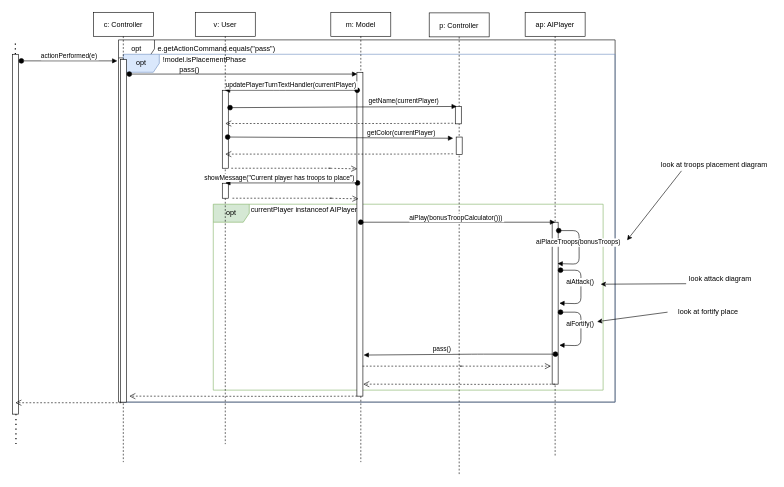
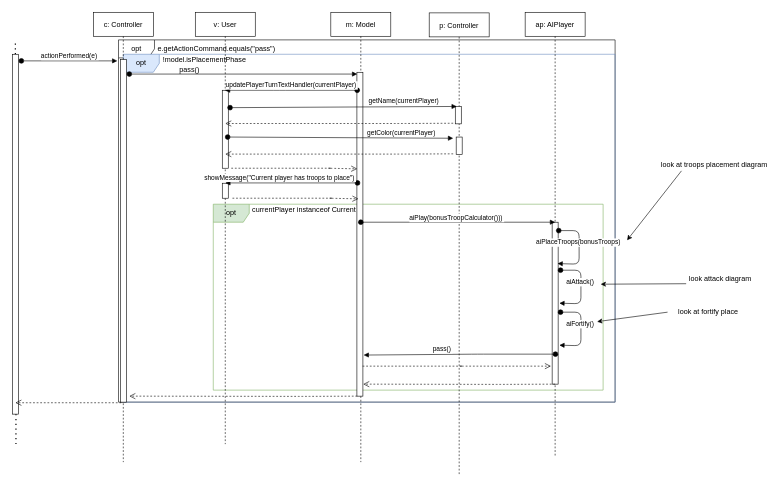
  <mxCell id="0" />
  <mxCell id="1" parent="0" />
  <mxCell id="2" value="opt" style="shape=umlFrame;whiteSpace=wrap;html=1;" parent="1" vertex="1"><mxGeometry x="197" y="66" width="828" height="604" as="geometry" /></mxCell>
  <mxCell id="3" value="opt" style="shape=umlFrame;whiteSpace=wrap;html=1;fillColor=#dae8fc;strokeColor=#6c8ebf;" parent="1" vertex="1"><mxGeometry x="205" y="90" width="820" height="580" as="geometry" /></mxCell>
  <mxCell id="4" value="opt" style="shape=umlFrame;whiteSpace=wrap;html=1;fillColor=#d5e8d4;strokeColor=#82b366;" parent="1" vertex="1"><mxGeometry x="355" y="340" width="650" height="310" as="geometry" /></mxCell>
  <mxCell id="5" value="!model.isPlacementPhase" style="text;html=1;align=center;verticalAlign=middle;resizable=0;points=[];autosize=1;" parent="1" vertex="1"><mxGeometry x="265" y="90" width="150" height="20" as="geometry" /></mxCell>
  <mxCell id="6" value="c: Controller" style="shape=umlLifeline;perimeter=lifelinePerimeter;container=1;collapsible=0;recursiveResize=0;rounded=0;shadow=0;strokeWidth=1;" parent="1" vertex="1"><mxGeometry x="155" y="20" width="100" height="750" as="geometry" /></mxCell>
  <mxCell id="7" value="" style="points=[];perimeter=orthogonalPerimeter;rounded=0;shadow=0;strokeWidth=1;" parent="6" vertex="1"><mxGeometry x="45" y="79" width="10" height="571" as="geometry" /></mxCell>
  <mxCell id="8" value="m: Model" style="shape=umlLifeline;perimeter=lifelinePerimeter;container=1;collapsible=0;recursiveResize=0;rounded=0;shadow=0;strokeWidth=1;" parent="1" vertex="1"><mxGeometry x="551" y="20" width="100" height="750" as="geometry" /></mxCell>
  <mxCell id="9" value="" style="points=[];perimeter=orthogonalPerimeter;rounded=0;shadow=0;strokeWidth=1;" parent="8" vertex="1"><mxGeometry x="43.5" y="100" width="10" height="540" as="geometry" /></mxCell>
  <mxCell id="10" value="v: User" style="shape=umlLifeline;perimeter=lifelinePerimeter;container=1;collapsible=0;recursiveResize=0;rounded=0;shadow=0;strokeWidth=1;" parent="1" vertex="1"><mxGeometry x="325" y="20" width="100" height="720" as="geometry" /></mxCell>
  <mxCell id="11" value="" style="points=[];perimeter=orthogonalPerimeter;rounded=0;shadow=0;strokeWidth=1;" parent="10" vertex="1"><mxGeometry x="45" y="130" width="10" height="130" as="geometry" /></mxCell>
  <mxCell id="12" value="" style="points=[];perimeter=orthogonalPerimeter;rounded=0;shadow=0;strokeWidth=1;" parent="10" vertex="1"><mxGeometry x="45" y="285" width="10" height="25" as="geometry" /></mxCell>
  <mxCell id="13" value="" style="endArrow=none;dashed=1;html=1;dashPattern=1 3;strokeWidth=2;" parent="1" source="14" edge="1"><mxGeometry width="50" height="50" relative="1" as="geometry"><mxPoint x="25" y="470" as="sourcePoint" /><mxPoint x="25" y="70" as="targetPoint" /></mxGeometry></mxCell>
  <mxCell id="14" value="" style="points=[];perimeter=orthogonalPerimeter;rounded=0;shadow=0;strokeWidth=1;" parent="1" vertex="1"><mxGeometry x="20" y="90" width="10" height="600" as="geometry" /></mxCell>
  <mxCell id="15" value="" style="verticalAlign=bottom;startArrow=oval;endArrow=block;startSize=8;shadow=0;strokeWidth=1;" parent="1" edge="1"><mxGeometry relative="1" as="geometry"><mxPoint x="215" y="123" as="sourcePoint" /><mxPoint x="595" y="123" as="targetPoint" /></mxGeometry></mxCell>
  <mxCell id="16" value="updatePlayerTurnTextHandler(currentPlayer)" style="verticalAlign=bottom;startArrow=oval;endArrow=block;startSize=8;shadow=0;strokeWidth=1;" parent="1" target="10" edge="1"><mxGeometry relative="1" as="geometry"><mxPoint x="595" y="150" as="sourcePoint" /><mxPoint x="843" y="190" as="targetPoint" /><Array as="points"><mxPoint x="465" y="150" /></Array></mxGeometry></mxCell>
  <mxCell id="17" value="" style="html=1;verticalAlign=bottom;endArrow=open;dashed=1;endSize=8;" parent="1" edge="1"><mxGeometry x="-0.06" relative="1" as="geometry"><mxPoint x="385" y="280" as="sourcePoint" /><mxPoint x="595" y="281" as="targetPoint" /><mxPoint as="offset" /><Array as="points"><mxPoint x="555" y="280" /><mxPoint x="545" y="280" /></Array></mxGeometry></mxCell>
  <mxCell id="18" value="" style="html=1;verticalAlign=bottom;endArrow=open;dashed=1;endSize=8;" parent="1" edge="1"><mxGeometry x="-0.06" relative="1" as="geometry"><mxPoint x="201.5" y="671" as="sourcePoint" /><mxPoint x="25" y="671" as="targetPoint" /><mxPoint as="offset" /><Array as="points"><mxPoint x="122" y="671" /></Array></mxGeometry></mxCell>
  <mxCell id="19" value="actionPerformed(e)" style="verticalAlign=bottom;startArrow=oval;endArrow=block;startSize=8;shadow=0;strokeWidth=1;" parent="1" edge="1"><mxGeometry relative="1" as="geometry"><mxPoint x="35" y="101" as="sourcePoint" /><mxPoint x="195" y="101" as="targetPoint" /></mxGeometry></mxCell>
  <mxCell id="20" value="e.getActionCommand.equals(&quot;pass&quot;)" style="text;html=1;align=center;verticalAlign=middle;resizable=0;points=[];autosize=1;" parent="1" vertex="1"><mxGeometry x="255" y="71" width="210" height="20" as="geometry" /></mxCell>
  <mxCell id="21" value="pass()" style="text;html=1;align=center;verticalAlign=middle;resizable=0;points=[];autosize=1;" parent="1" vertex="1"><mxGeometry x="290" y="106" width="50" height="20" as="geometry" /></mxCell>
  <mxCell id="22" value="p: Controller" style="shape=umlLifeline;perimeter=lifelinePerimeter;container=1;collapsible=0;recursiveResize=0;rounded=0;shadow=0;strokeWidth=1;" parent="1" vertex="1"><mxGeometry x="715" y="21" width="100" height="769" as="geometry" /></mxCell>
  <mxCell id="23" value="" style="points=[];perimeter=orthogonalPerimeter;rounded=0;shadow=0;strokeWidth=1;" parent="22" vertex="1"><mxGeometry x="43.5" y="156" width="10" height="29" as="geometry" /></mxCell>
  <mxCell id="24" value="" style="points=[];perimeter=orthogonalPerimeter;rounded=0;shadow=0;strokeWidth=1;" parent="22" vertex="1"><mxGeometry x="45" y="207" width="10" height="29" as="geometry" /></mxCell>
  <mxCell id="25" value="getName(currentPlayer)" style="verticalAlign=bottom;startArrow=oval;endArrow=block;startSize=8;shadow=0;strokeWidth=1;exitX=1.3;exitY=0.223;exitDx=0;exitDy=0;exitPerimeter=0;entryX=0.25;entryY=0;entryDx=0;entryDy=0;entryPerimeter=0;" parent="1" source="11" target="23" edge="1"><mxGeometry x="0.537" relative="1" as="geometry"><mxPoint x="381" y="160" as="sourcePoint" /><mxPoint x="554" y="162.08" as="targetPoint" /><Array as="points" /><mxPoint as="offset" /></mxGeometry></mxCell>
  <mxCell id="26" value="" style="html=1;verticalAlign=bottom;endArrow=open;dashed=1;endSize=8;" parent="1" edge="1"><mxGeometry x="-0.06" relative="1" as="geometry"><mxPoint x="755" y="205" as="sourcePoint" /><mxPoint x="375" y="205.44" as="targetPoint" /><mxPoint as="offset" /><Array as="points"><mxPoint x="665.5" y="205.44" /></Array></mxGeometry></mxCell>
  <mxCell id="27" value="getColor(currentPlayer)" style="verticalAlign=bottom;startArrow=oval;endArrow=block;startSize=8;shadow=0;strokeWidth=1;exitX=0.9;exitY=0.3;exitDx=0;exitDy=0;exitPerimeter=0;" parent="1" edge="1"><mxGeometry x="0.54" relative="1" as="geometry"><mxPoint x="379" y="228" as="sourcePoint" /><mxPoint x="755" y="230" as="targetPoint" /><Array as="points" /><mxPoint as="offset" /></mxGeometry></mxCell>
  <mxCell id="28" value="" style="html=1;verticalAlign=bottom;endArrow=open;dashed=1;endSize=8;" parent="1" edge="1"><mxGeometry x="-0.06" relative="1" as="geometry"><mxPoint x="755" y="256" as="sourcePoint" /><mxPoint x="375" y="256.44" as="targetPoint" /><mxPoint as="offset" /><Array as="points"><mxPoint x="665.5" y="256.44" /></Array></mxGeometry></mxCell>
  <mxCell id="29" value="showMessage(&quot;Current player has troops to place&quot;)" style="verticalAlign=bottom;startArrow=oval;endArrow=block;startSize=8;shadow=0;strokeWidth=1;" parent="1" edge="1"><mxGeometry x="0.179" relative="1" as="geometry"><mxPoint x="595.5" y="304.5" as="sourcePoint" /><mxPoint x="375" y="304.5" as="targetPoint" /><Array as="points"><mxPoint x="465.5" y="304.5" /></Array><mxPoint as="offset" /></mxGeometry></mxCell>
  <mxCell id="30" value="" style="html=1;verticalAlign=bottom;endArrow=open;dashed=1;endSize=8;" parent="1" edge="1"><mxGeometry x="-0.06" relative="1" as="geometry"><mxPoint x="387" y="330" as="sourcePoint" /><mxPoint x="597" y="331" as="targetPoint" /><mxPoint as="offset" /><Array as="points"><mxPoint x="557" y="330" /><mxPoint x="547" y="330" /></Array></mxGeometry></mxCell>
  <mxCell id="31" value="ap: AIPlayer" style="shape=umlLifeline;perimeter=lifelinePerimeter;container=1;collapsible=0;recursiveResize=0;rounded=0;shadow=0;strokeWidth=1;" parent="1" vertex="1"><mxGeometry x="875" y="20" width="100" height="740" as="geometry" /></mxCell>
  <mxCell id="32" value="" style="points=[];perimeter=orthogonalPerimeter;rounded=0;shadow=0;strokeWidth=1;" parent="31" vertex="1"><mxGeometry x="45" y="350" width="10" height="270" as="geometry" /></mxCell>
- <mxCell id="33" value="currentPlayer instanceof AIPlayer" style="text;html=1;align=center;verticalAlign=middle;resizable=0;points=[];autosize=1;" parent="1" vertex="1"><mxGeometry x="411" y="340" width="190" height="20" as="geometry" /></mxCell>
+ <mxCell id="33" value="currentPlayer instanceof Current" style="text;html=1;align=center;verticalAlign=middle;resizable=0;points=[];autosize=1;" parent="1" vertex="1"><mxGeometry x="411" y="340" width="190" height="20" as="geometry" /></mxCell>
  <mxCell id="34" value="aiPlay(bonusTroopCalculator()))" style="verticalAlign=bottom;startArrow=oval;endArrow=block;startSize=8;shadow=0;strokeWidth=1;exitX=0.9;exitY=0.3;exitDx=0;exitDy=0;exitPerimeter=0;" parent="1" edge="1"><mxGeometry x="-0.021" y="-1" relative="1" as="geometry"><mxPoint x="601" y="370" as="sourcePoint" /><mxPoint x="925" y="370" as="targetPoint" /><Array as="points" /><mxPoint as="offset" /></mxGeometry></mxCell>
  <mxCell id="35" value="aiPlaceTroops(bonusTroops)" style="verticalAlign=bottom;startArrow=oval;endArrow=block;startSize=8;shadow=0;strokeWidth=1;exitX=0.9;exitY=0.3;exitDx=0;exitDy=0;exitPerimeter=0;" parent="1" edge="1"><mxGeometry x="-0.021" y="-1" relative="1" as="geometry"><mxPoint x="931" y="384" as="sourcePoint" /><mxPoint x="929" y="439" as="targetPoint" /><Array as="points"><mxPoint x="965" y="384" /><mxPoint x="965" y="440" /></Array><mxPoint as="offset" /></mxGeometry></mxCell>
  <mxCell id="36" value="aiAttack()" style="verticalAlign=bottom;startArrow=oval;endArrow=block;startSize=8;shadow=0;strokeWidth=1;exitX=0.9;exitY=0.3;exitDx=0;exitDy=0;exitPerimeter=0;" parent="1" edge="1"><mxGeometry x="-0.021" y="-1" relative="1" as="geometry"><mxPoint x="934" y="450" as="sourcePoint" /><mxPoint x="932" y="505" as="targetPoint" /><Array as="points"><mxPoint x="968" y="450" /><mxPoint x="968" y="506" /></Array><mxPoint as="offset" /></mxGeometry></mxCell>
  <mxCell id="37" value="aiFortify()" style="verticalAlign=bottom;startArrow=oval;endArrow=block;startSize=8;shadow=0;strokeWidth=1;exitX=0.9;exitY=0.3;exitDx=0;exitDy=0;exitPerimeter=0;" parent="1" edge="1"><mxGeometry x="-0.021" y="-1" relative="1" as="geometry"><mxPoint x="934" y="520" as="sourcePoint" /><mxPoint x="932" y="575" as="targetPoint" /><Array as="points"><mxPoint x="968" y="520" /><mxPoint x="968" y="576" /></Array><mxPoint as="offset" /></mxGeometry></mxCell>
  <mxCell id="38" value="pass()" style="verticalAlign=bottom;startArrow=oval;endArrow=block;startSize=8;shadow=0;strokeWidth=1;entryX=0.547;entryY=0.762;entryDx=0;entryDy=0;entryPerimeter=0;" parent="1" target="8" edge="1"><mxGeometry x="0.179" relative="1" as="geometry"><mxPoint x="925.5" y="590" as="sourcePoint" /><mxPoint x="705" y="590" as="targetPoint" /><Array as="points"><mxPoint x="795.5" y="590" /></Array><mxPoint as="offset" /></mxGeometry></mxCell>
  <mxCell id="39" value="" style="html=1;verticalAlign=bottom;endArrow=open;dashed=1;endSize=8;" parent="1" edge="1"><mxGeometry x="-0.06" relative="1" as="geometry"><mxPoint x="604" y="610" as="sourcePoint" /><mxPoint x="918" y="610" as="targetPoint" /><mxPoint as="offset" /><Array as="points"><mxPoint x="774" y="610" /><mxPoint x="764" y="610" /></Array></mxGeometry></mxCell>
  <mxCell id="40" value="" style="html=1;verticalAlign=bottom;endArrow=open;dashed=1;endSize=8;" parent="1" edge="1"><mxGeometry x="-0.06" relative="1" as="geometry"><mxPoint x="925" y="640" as="sourcePoint" /><mxPoint x="605" y="640" as="targetPoint" /><mxPoint as="offset" /><Array as="points"><mxPoint x="835.5" y="640.44" /></Array></mxGeometry></mxCell>
  <mxCell id="41" value="" style="html=1;verticalAlign=bottom;endArrow=open;dashed=1;endSize=8;" parent="1" edge="1"><mxGeometry x="-0.06" relative="1" as="geometry"><mxPoint x="595" y="660" as="sourcePoint" /><mxPoint x="215" y="660" as="targetPoint" /><mxPoint as="offset" /><Array as="points"><mxPoint x="505.5" y="660.44" /></Array></mxGeometry></mxCell>
  <mxCell id="42" value="" style="endArrow=none;dashed=1;html=1;dashPattern=1 3;strokeWidth=2;" parent="1" edge="1"><mxGeometry width="50" height="50" relative="1" as="geometry"><mxPoint x="26" y="740" as="sourcePoint" /><mxPoint x="26" y="690" as="targetPoint" /></mxGeometry></mxCell>
  <mxCell id="43" value="look at troops placement diagram" style="text;html=1;align=center;verticalAlign=middle;resizable=0;points=[];autosize=1;" parent="1" vertex="1"><mxGeometry x="1095" y="265" width="190" height="20" as="geometry" /></mxCell>
  <mxCell id="44" value="look attack diagram" style="text;html=1;align=center;verticalAlign=middle;resizable=0;points=[];autosize=1;" parent="1" vertex="1"><mxGeometry x="1140" y="455" width="120" height="20" as="geometry" /></mxCell>
  <mxCell id="45" value="look at fortify place" style="text;html=1;align=center;verticalAlign=middle;resizable=0;points=[];autosize=1;" parent="1" vertex="1"><mxGeometry x="1115" y="510" width="130" height="20" as="geometry" /></mxCell>
  <mxCell id="46" value="" style="endArrow=classic;html=1;exitX=0.214;exitY=0.968;exitDx=0;exitDy=0;exitPerimeter=0;" parent="1" source="43" edge="1"><mxGeometry width="50" height="50" relative="1" as="geometry"><mxPoint x="995" y="450" as="sourcePoint" /><mxPoint x="1045" y="400" as="targetPoint" /></mxGeometry></mxCell>
  <mxCell id="47" value="" style="endArrow=classic;html=1;exitX=0.029;exitY=0.877;exitDx=0;exitDy=0;exitPerimeter=0;" parent="1" source="44" edge="1"><mxGeometry width="50" height="50" relative="1" as="geometry"><mxPoint x="1095.46" y="460" as="sourcePoint" /><mxPoint x="1001" y="473.36" as="targetPoint" /></mxGeometry></mxCell>
  <mxCell id="48" value="" style="endArrow=classic;html=1;exitX=0.029;exitY=0.877;exitDx=0;exitDy=0;exitPerimeter=0;" parent="1" edge="1"><mxGeometry width="50" height="50" relative="1" as="geometry"><mxPoint x="1112.48" y="520" as="sourcePoint" /><mxPoint x="995" y="535.82" as="targetPoint" /></mxGeometry></mxCell>
